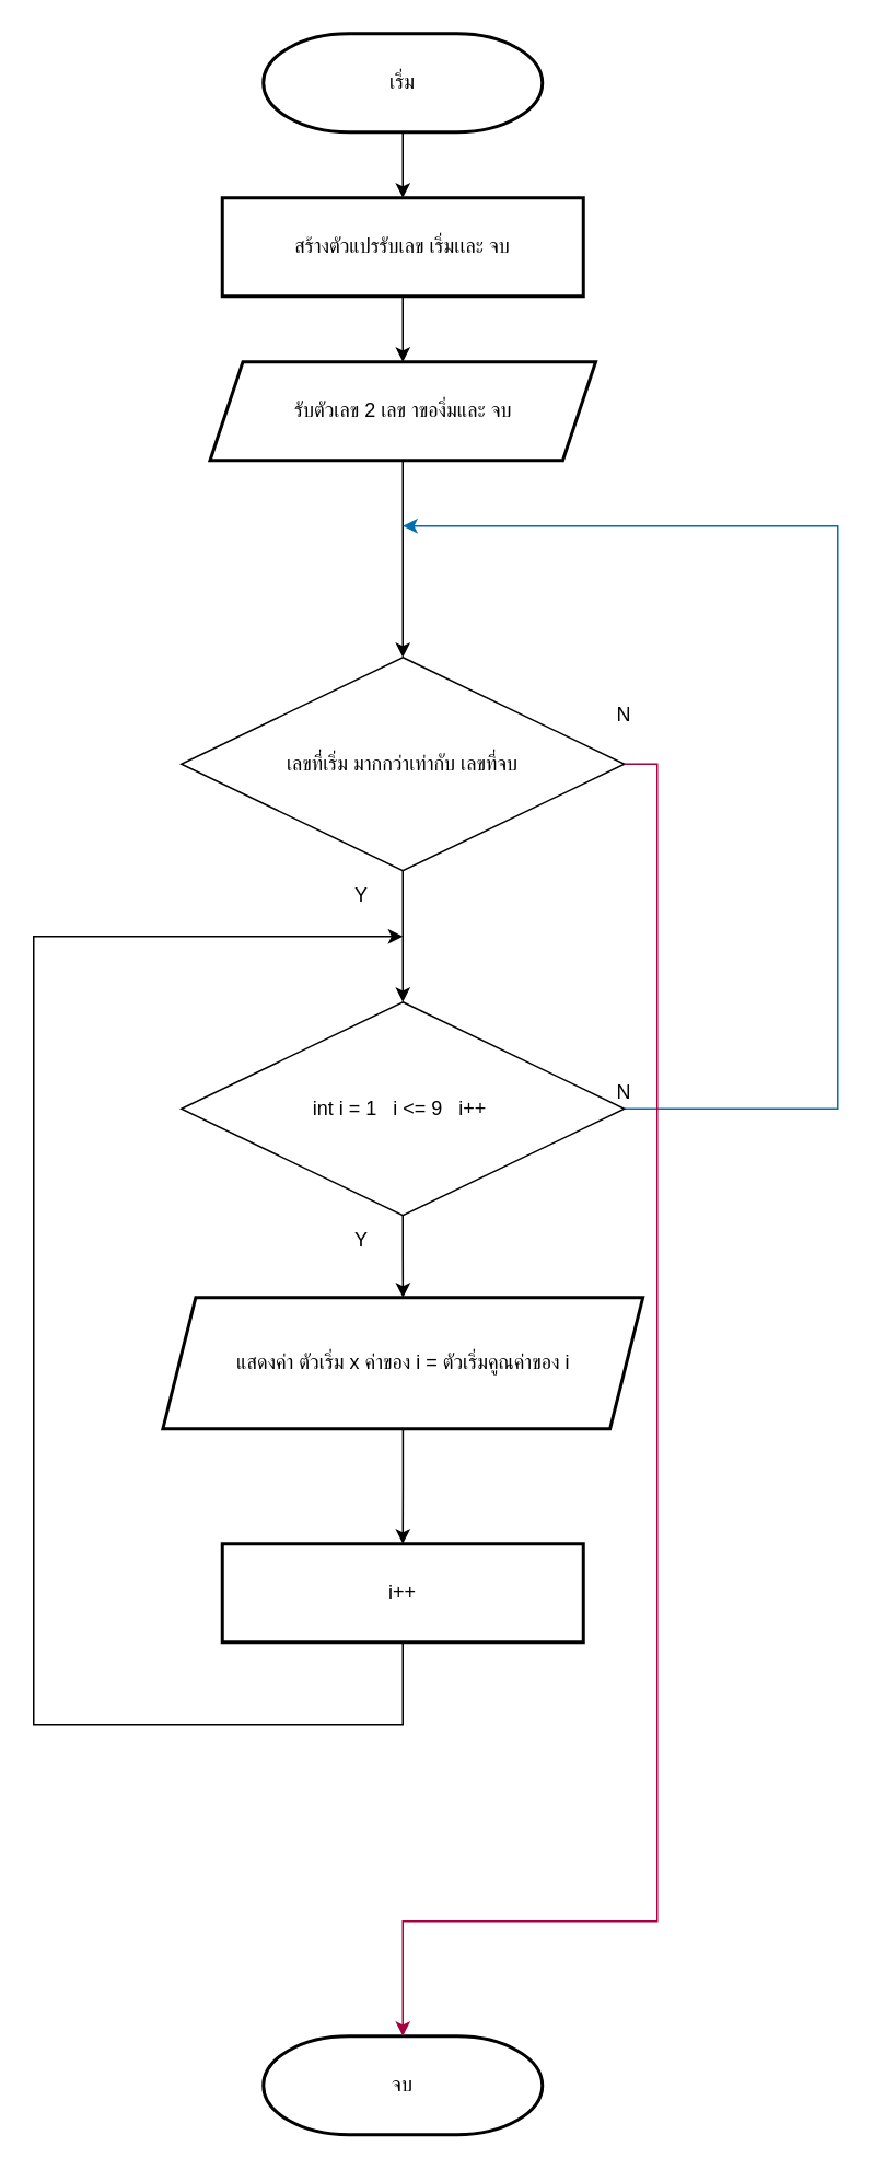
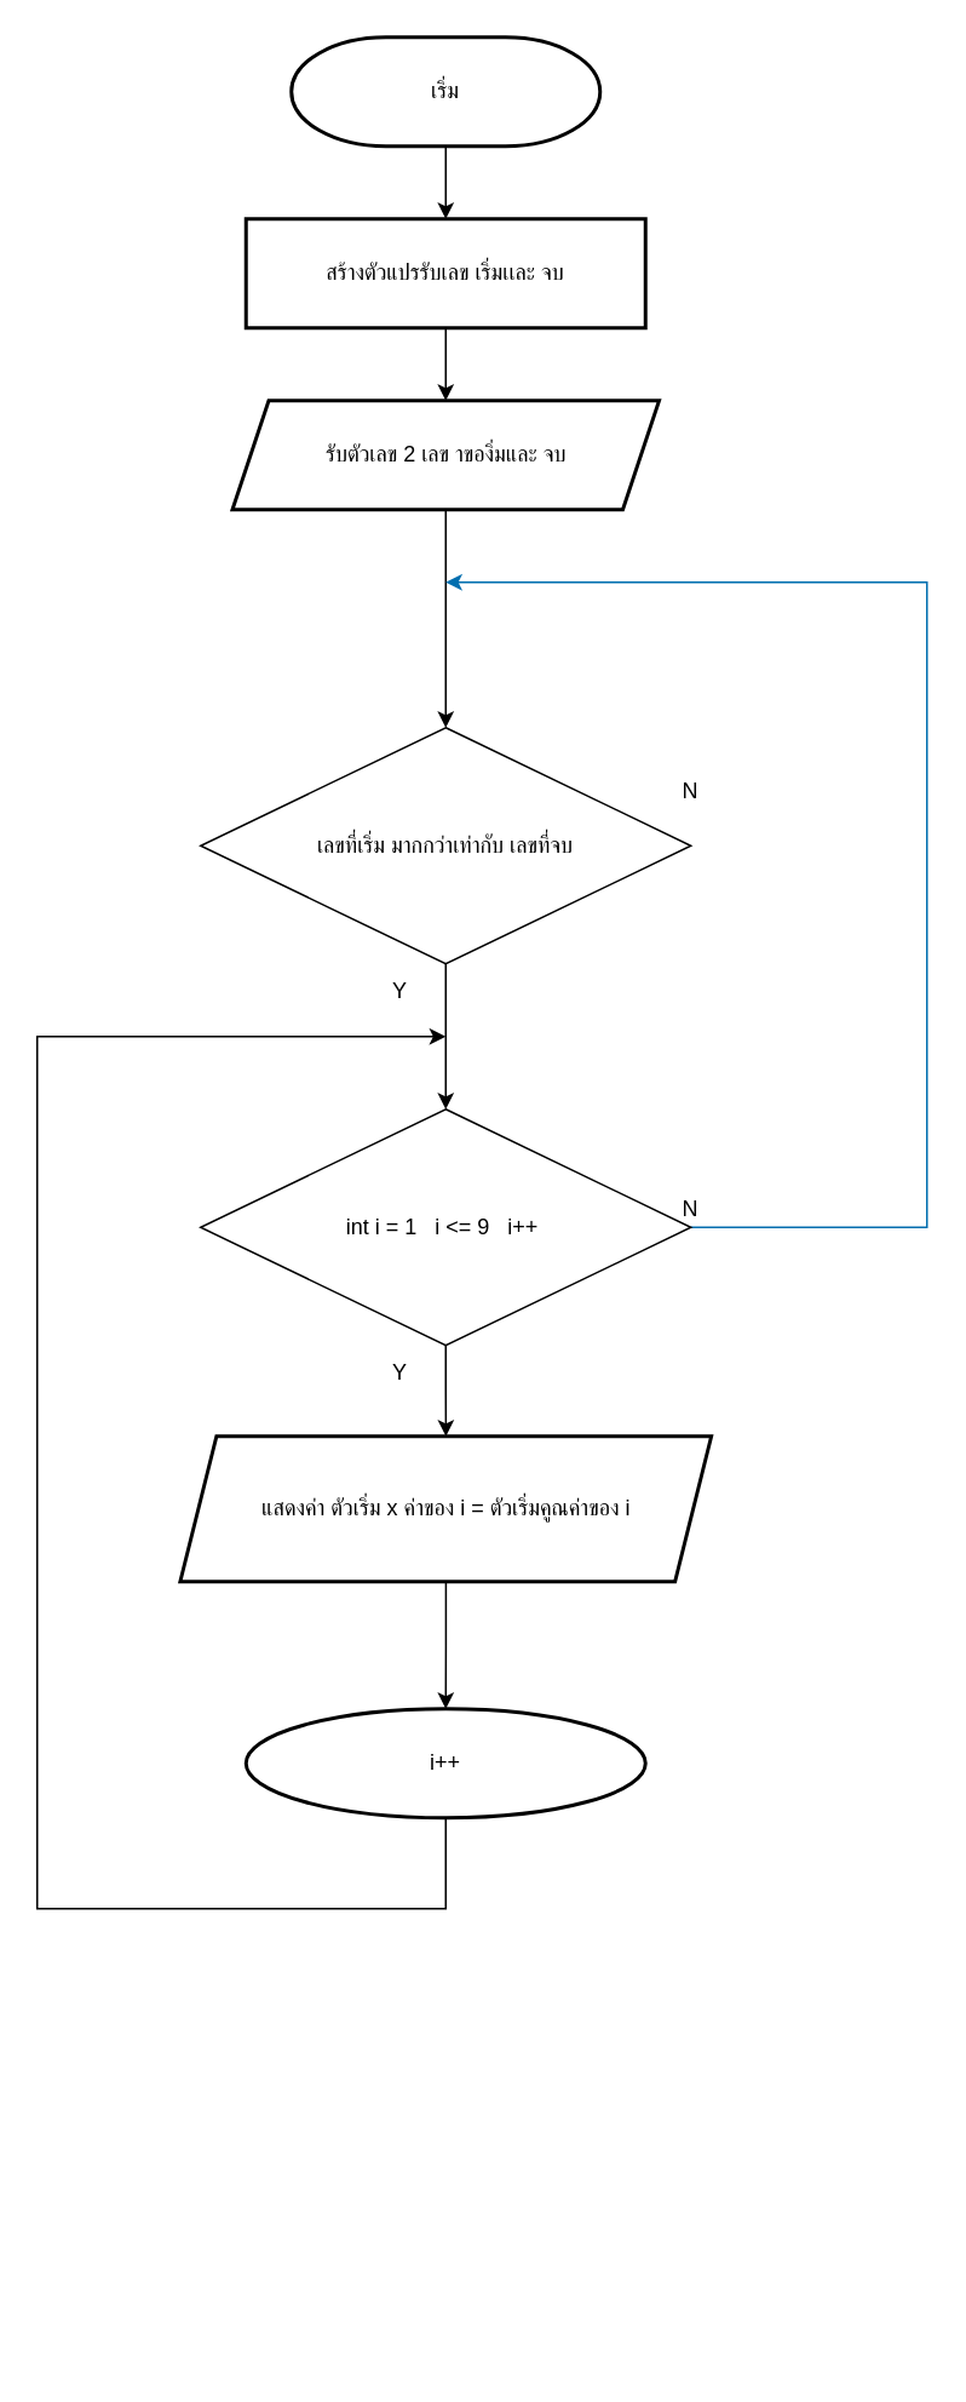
  <mxCell id="0" />
  <mxCell id="1" parent="0" />
  <mxCell id="2" value="" style="edgeStyle=orthogonalEdgeStyle;rounded=0;orthogonalLoop=1;jettySize=auto;html=1;" edge="1" parent="1" source="3" target="5"><mxGeometry relative="1" as="geometry" /></mxCell>
  <mxCell id="3" value="เริ่ม" style="strokeWidth=2;html=1;shape=mxgraph.flowchart.terminator;whiteSpace=wrap;" vertex="1" parent="1"><mxGeometry x="160" y="20" width="170" height="60" as="geometry" /></mxCell>
  <mxCell id="4" value="" style="edgeStyle=orthogonalEdgeStyle;rounded=0;orthogonalLoop=1;jettySize=auto;html=1;" edge="1" parent="1" source="5" target="7"><mxGeometry relative="1" as="geometry" /></mxCell>
  <mxCell id="5" value="สร้างตัวแปรรับเลข เริ่มเเละ จบ" style="whiteSpace=wrap;html=1;strokeWidth=2;" vertex="1" parent="1"><mxGeometry x="135" y="120" width="220" height="60" as="geometry" /></mxCell>
  <mxCell id="6" value="" style="edgeStyle=orthogonalEdgeStyle;rounded=0;orthogonalLoop=1;jettySize=auto;html=1;" edge="1" parent="1" source="7" target="9"><mxGeometry relative="1" as="geometry" /></mxCell>
  <mxCell id="7" value="&lt;div&gt;รับตัวเลข 2 เลข าของิ่มและ จบ&lt;/div&gt;" style="shape=parallelogram;perimeter=parallelogramPerimeter;whiteSpace=wrap;html=1;fixedSize=1;strokeWidth=2;" vertex="1" parent="1"><mxGeometry x="127.5" y="220" width="235" height="60" as="geometry" /></mxCell>
  <mxCell id="8" value="" style="edgeStyle=orthogonalEdgeStyle;rounded=0;orthogonalLoop=1;jettySize=auto;html=1;" edge="1" parent="1" source="9" target="12"><mxGeometry relative="1" as="geometry" /></mxCell>
  <mxCell id="9" value="เลขที่เริ่ม มากกว่าเท่ากับ เลขที่จบ" style="rhombus;whiteSpace=wrap;html=1;" vertex="1" parent="1"><mxGeometry x="110" y="400" width="270" height="130" as="geometry" /></mxCell>
  <mxCell id="10" value="" style="edgeStyle=orthogonalEdgeStyle;rounded=0;orthogonalLoop=1;jettySize=auto;html=1;" edge="1" parent="1" source="12" target="14"><mxGeometry relative="1" as="geometry" /></mxCell>
  <mxCell id="11" style="edgeStyle=orthogonalEdgeStyle;rounded=0;orthogonalLoop=1;jettySize=auto;html=1;exitX=1;exitY=0.5;exitDx=0;exitDy=0;fillColor=#1ba1e2;strokeColor=#006EAF;" edge="1" parent="1" source="12"><mxGeometry relative="1" as="geometry"><mxPoint x="245" y="320" as="targetPoint" /><Array as="points"><mxPoint x="510" y="675" /><mxPoint x="510" y="320" /></Array></mxGeometry></mxCell>
  <mxCell id="12" value="int i = 1&amp;nbsp; &amp;nbsp;i &amp;lt;= 9&amp;nbsp; &amp;nbsp;i++&amp;nbsp;" style="rhombus;whiteSpace=wrap;html=1;" vertex="1" parent="1"><mxGeometry x="110" y="610" width="270" height="130" as="geometry" /></mxCell>
  <mxCell id="13" value="" style="edgeStyle=orthogonalEdgeStyle;rounded=0;orthogonalLoop=1;jettySize=auto;html=1;" edge="1" parent="1" source="14" target="16"><mxGeometry relative="1" as="geometry" /></mxCell>
  <mxCell id="14" value="แสดงค่า ตัวเริ่ม x ค่าของ i = ตัวเริ่มคูณค่าของ i" style="shape=parallelogram;perimeter=parallelogramPerimeter;whiteSpace=wrap;html=1;fixedSize=1;strokeWidth=2;" vertex="1" parent="1"><mxGeometry x="98.75" y="790" width="292.5" height="80" as="geometry" /></mxCell>
  <mxCell id="15" style="edgeStyle=orthogonalEdgeStyle;rounded=0;orthogonalLoop=1;jettySize=auto;html=1;exitX=0.5;exitY=1;exitDx=0;exitDy=0;" edge="1" parent="1" source="16"><mxGeometry relative="1" as="geometry"><mxPoint x="245" y="570" as="targetPoint" /><Array as="points"><mxPoint x="245" y="1050" /><mxPoint x="20" y="1050" /><mxPoint x="20" y="570" /><mxPoint x="245" y="570" /></Array></mxGeometry></mxCell>
- <mxCell id="16" value="i++" style="whiteSpace=wrap;html=1;strokeWidth=2;" vertex="1" parent="1"><mxGeometry x="135" y="940" width="220" height="60" as="geometry" /></mxCell>
+ <mxCell id="16" value="i++" style="ellipse;whiteSpace=wrap;html=1;strokeWidth=2;" vertex="1" parent="1"><mxGeometry x="135" y="940" width="220" height="60" as="geometry" /></mxCell>
  <mxCell id="17" value="Y" style="text;html=1;align=center;verticalAlign=middle;whiteSpace=wrap;rounded=0;" vertex="1" parent="1"><mxGeometry x="190" y="530" width="60" height="30" as="geometry" /></mxCell>
  <mxCell id="18" value="N" style="text;html=1;align=center;verticalAlign=middle;whiteSpace=wrap;rounded=0;" vertex="1" parent="1"><mxGeometry x="350" y="420" width="60" height="30" as="geometry" /></mxCell>
- <mxCell id="19" value="จบ" style="strokeWidth=2;html=1;shape=mxgraph.flowchart.terminator;whiteSpace=wrap;" vertex="1" parent="1"><mxGeometry x="160" y="1240" width="170" height="60" as="geometry" /></mxCell>
- <mxCell id="20" style="edgeStyle=orthogonalEdgeStyle;rounded=0;orthogonalLoop=1;jettySize=auto;html=1;entryX=0.5;entryY=0;entryDx=0;entryDy=0;entryPerimeter=0;exitX=1;exitY=0.5;exitDx=0;exitDy=0;fillColor=#d80073;strokeColor=#A50040;" edge="1" parent="1" source="9" target="19"><mxGeometry relative="1" as="geometry"><Array as="points"><mxPoint x="400" y="465" /><mxPoint x="400" y="1170" /></Array></mxGeometry></mxCell>
  <mxCell id="21" value="Y" style="text;html=1;align=center;verticalAlign=middle;whiteSpace=wrap;rounded=0;" vertex="1" parent="1"><mxGeometry x="190" y="740" width="60" height="30" as="geometry" /></mxCell>
  <mxCell id="22" value="N" style="text;html=1;align=center;verticalAlign=middle;whiteSpace=wrap;rounded=0;" vertex="1" parent="1"><mxGeometry x="350" y="650" width="60" height="30" as="geometry" /></mxCell>
